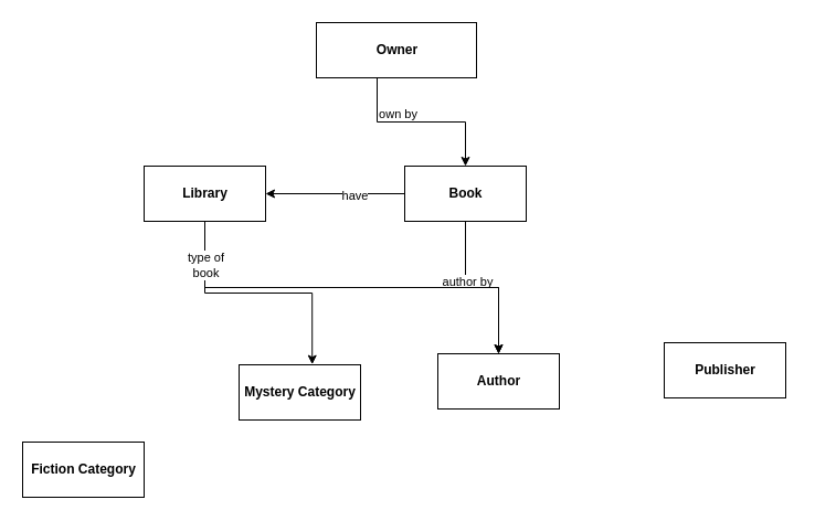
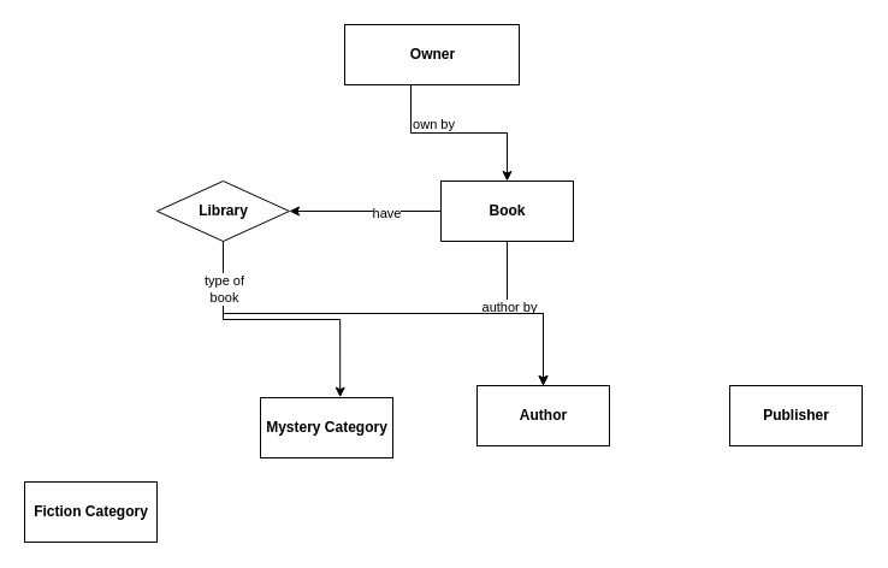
  <mxCell id="0" />
  <mxCell id="1" parent="0" />
  <mxCell id="2" style="edgeStyle=orthogonalEdgeStyle;rounded=0;orthogonalLoop=1;jettySize=auto;html=1;exitX=0.5;exitY=1;exitDx=0;exitDy=0;entryX=0.5;entryY=0;entryDx=0;entryDy=0;align=center;" edge="1" parent="1" source="6" target="7"><mxGeometry relative="1" as="geometry" /></mxCell>
  <mxCell id="3" value="author by" style="edgeLabel;html=1;align=center;verticalAlign=middle;resizable=0;points=[];" vertex="1" connectable="0" parent="2"><mxGeometry x="-0.282" y="1" relative="1" as="geometry"><mxPoint as="offset" /></mxGeometry></mxCell>
  <mxCell id="4" style="edgeStyle=orthogonalEdgeStyle;rounded=0;orthogonalLoop=1;jettySize=auto;html=1;exitX=0;exitY=0.5;exitDx=0;exitDy=0;align=center;entryX=1;entryY=0.5;entryDx=0;entryDy=0;" edge="1" parent="1" source="6" target="16"><mxGeometry relative="1" as="geometry"><mxPoint x="246" y="174.667" as="targetPoint" /><Array as="points"><mxPoint x="366" y="175" /><mxPoint x="366" y="175" /></Array></mxGeometry></mxCell>
  <mxCell id="5" value="have" style="edgeLabel;html=1;align=center;verticalAlign=middle;resizable=0;points=[];" vertex="1" connectable="0" parent="4"><mxGeometry x="-0.068" y="13" relative="1" as="geometry"><mxPoint x="13" y="-12" as="offset" /></mxGeometry></mxCell>
  <mxCell id="6" value="Book" style="html=1;gradientColor=none;align=center;fontStyle=1" vertex="1" parent="1"><mxGeometry x="366" y="150" width="110" height="50" as="geometry" /></mxCell>
  <mxCell id="7" value="Author" style="html=1;gradientColor=none;align=center;fontStyle=1" vertex="1" parent="1"><mxGeometry x="396" y="320" width="110" height="50" as="geometry" /></mxCell>
  <mxCell id="8" style="edgeStyle=orthogonalEdgeStyle;rounded=0;orthogonalLoop=1;jettySize=auto;html=1;exitX=0.5;exitY=1;exitDx=0;exitDy=0;entryX=0.5;entryY=0;entryDx=0;entryDy=0;align=center;" edge="1" parent="1" source="10" target="6"><mxGeometry relative="1" as="geometry"><Array as="points"><mxPoint x="341" y="110" /><mxPoint x="421" y="110" /></Array></mxGeometry></mxCell>
  <mxCell id="9" value="own by" style="edgeLabel;html=1;align=center;verticalAlign=middle;resizable=0;points=[];" vertex="1" connectable="0" parent="8"><mxGeometry x="-0.143" y="4" relative="1" as="geometry"><mxPoint y="-4" as="offset" /></mxGeometry></mxCell>
  <mxCell id="10" value="Owner" style="html=1;gradientColor=none;align=center;fontStyle=1" vertex="1" parent="1"><mxGeometry x="286" y="20" width="145" height="50" as="geometry" /></mxCell>
- <mxCell id="11" value="Publisher" style="html=1;gradientColor=none;align=center;fontStyle=1" vertex="1" parent="1"><mxGeometry x="601" y="310" width="110" height="50" as="geometry" /></mxCell>
+ <mxCell id="11" value="Publisher" style="html=1;gradientColor=none;align=center;fontStyle=1" vertex="1" parent="1"><mxGeometry x="606" y="320" width="110" height="50" as="geometry" /></mxCell>
  <mxCell id="12" style="edgeStyle=orthogonalEdgeStyle;rounded=0;orthogonalLoop=1;jettySize=auto;html=1;exitX=0.5;exitY=1;exitDx=0;exitDy=0;align=center;" edge="1" parent="1" source="16" target="7"><mxGeometry relative="1" as="geometry" /></mxCell>
  <mxCell id="13" style="edgeStyle=orthogonalEdgeStyle;rounded=0;orthogonalLoop=1;jettySize=auto;html=1;exitX=0.5;exitY=1;exitDx=0;exitDy=0;entryX=0.602;entryY=-0.007;entryDx=0;entryDy=0;entryPerimeter=0;align=center;" edge="1" parent="1" source="16" target="18"><mxGeometry relative="1" as="geometry" /></mxCell>
  <mxCell id="14" value="&lt;span style=&quot;color: rgba(0 , 0 , 0 , 0) ; font-family: monospace ; font-size: 0px ; background-color: rgb(248 , 249 , 250)&quot;&gt;%3CmxGraphModel%3E%3Croot%3E%3CmxCell%20id%3D%220%22%2F%3E%3CmxCell%20id%3D%221%22%20parent%3D%220%22%2F%3E%3CmxCell%20id%3D%222%22%20value%3D%22type%26amp%3Bnbsp%3B%20of%26amp%3Bnbsp%3B%26lt%3Bbr%26gt%3Bbook%22%20style%3D%22edgeLabel%3Bhtml%3D1%3Balign%3Dcenter%3BverticalAlign%3Dmiddle%3Bresizable%3D0%3Bpoints%3D%5B%5D%3B%22%20vertex%3D%221%22%20connectable%3D%220%22%20parent%3D%221%22%3E%3CmxGeometry%20x%3D%22405.003%22%20y%3D%22210%22%20as%3D%22geometry%22%2F%3E%3C%2FmxCell%3E%3C%2Froot%3E%3C%2FmxGraphModel%3Ety&lt;/span&gt;" style="edgeLabel;html=1;align=center;verticalAlign=middle;resizable=0;points=[];" vertex="1" connectable="0" parent="13"><mxGeometry x="-0.599" y="2" relative="1" as="geometry"><mxPoint as="offset" /></mxGeometry></mxCell>
  <mxCell id="15" value="type of&lt;br&gt;book" style="edgeLabel;html=1;align=center;verticalAlign=middle;resizable=0;points=[];" vertex="1" connectable="0" parent="13"><mxGeometry x="-0.547" y="1" relative="1" as="geometry"><mxPoint x="-1" y="-11.67" as="offset" /></mxGeometry></mxCell>
- <mxCell id="16" value="Library" style="html=1;gradientColor=none;align=center;fontStyle=1" vertex="1" parent="1"><mxGeometry x="130" y="150" width="110" height="50" as="geometry" /></mxCell>
+ <mxCell id="16" value="Library" style="rhombus;html=1;gradientColor=none;align=center;fontStyle=1;" vertex="1" parent="1"><mxGeometry x="130" y="150" width="110" height="50" as="geometry" /></mxCell>
  <mxCell id="17" value="Fiction Category" style="html=1;gradientColor=none;align=center;fontStyle=1" vertex="1" parent="1"><mxGeometry x="20" y="400" width="110" height="50" as="geometry" /></mxCell>
  <mxCell id="18" value="Mystery Category" style="html=1;gradientColor=none;align=center;fontStyle=1" vertex="1" parent="1"><mxGeometry x="216" y="330" width="110" height="50" as="geometry" /></mxCell>
